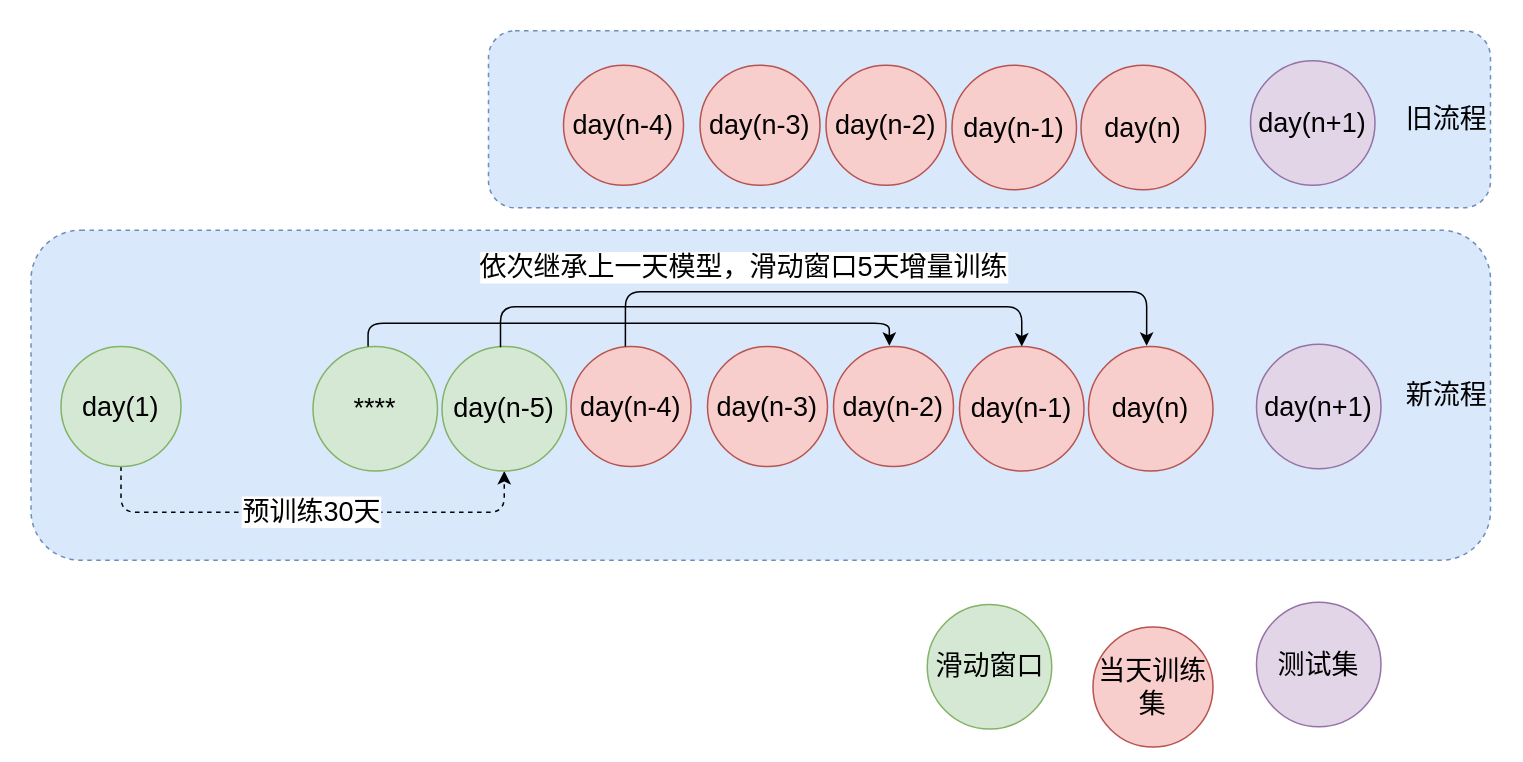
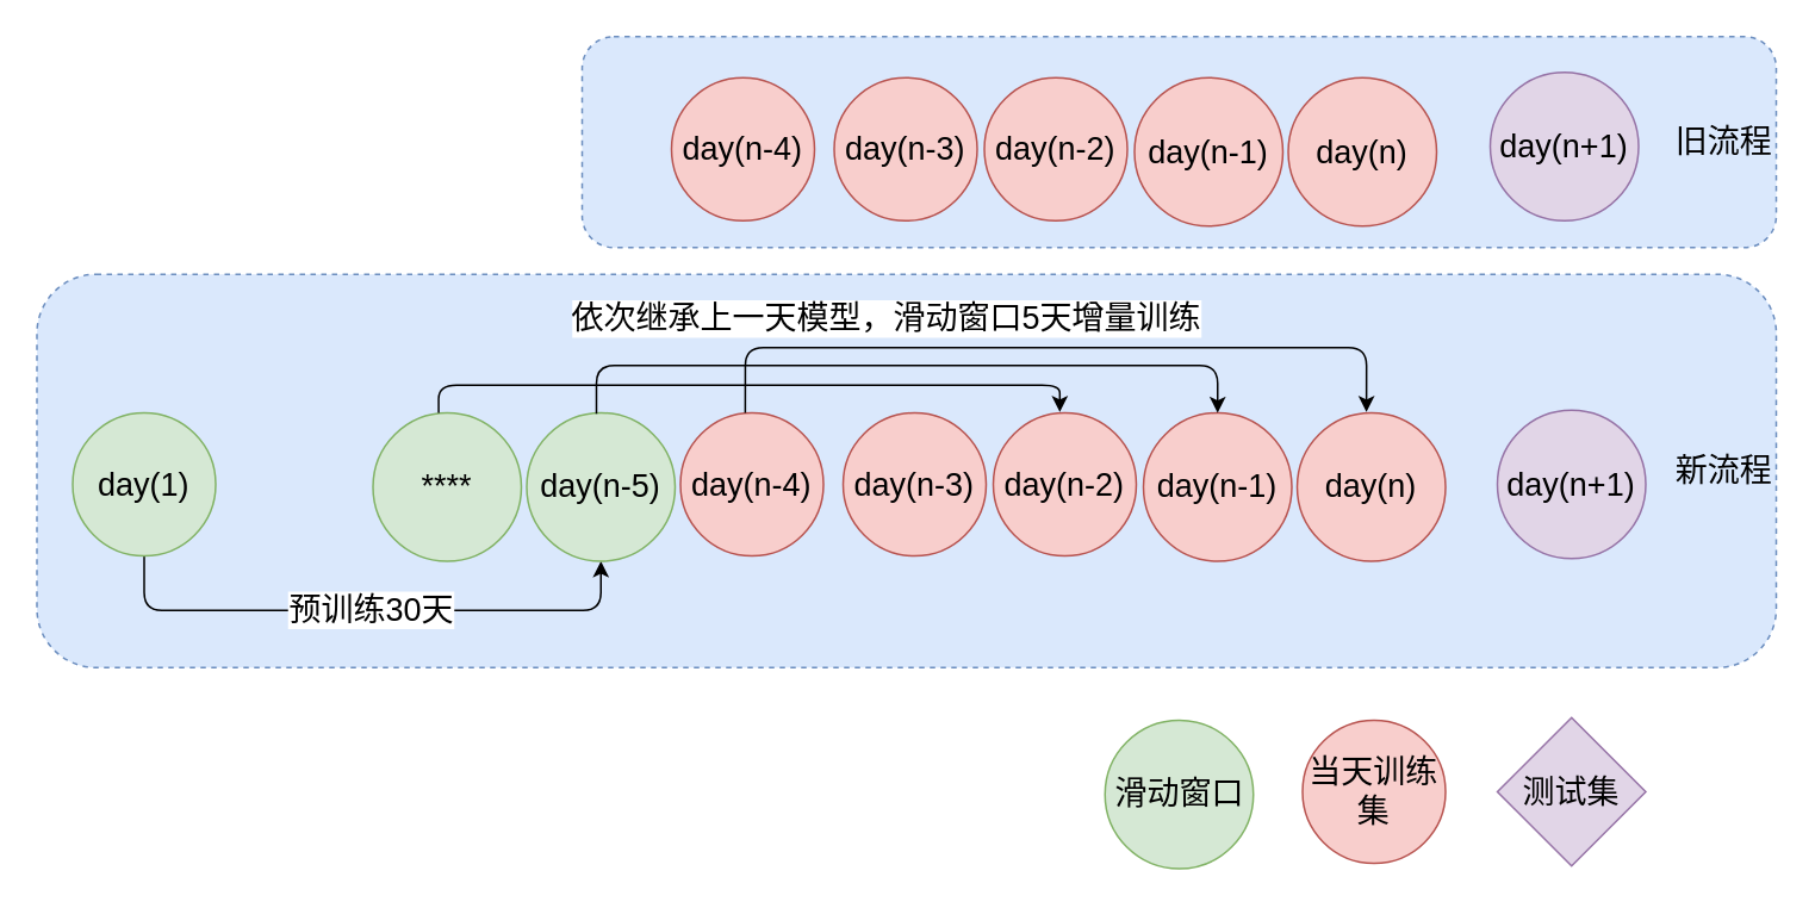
  <mxCell id="0" />
  <mxCell id="1" parent="0" />
  <mxCell id="2" value="新流程" style="rounded=1;whiteSpace=wrap;html=1;fontSize=18;verticalAlign=middle;fillColor=#dae8fc;strokeColor=#6c8ebf;dashed=1;align=right;" parent="1" vertex="1"><mxGeometry x="20" y="153" width="973" height="220" as="geometry" /></mxCell>
  <mxCell id="3" value="旧流程" style="rounded=1;whiteSpace=wrap;html=1;fontSize=18;verticalAlign=middle;fillColor=#dae8fc;strokeColor=#6c8ebf;dashed=1;align=right;" parent="1" vertex="1"><mxGeometry x="325" y="20" width="668" height="118" as="geometry" /></mxCell>
  <mxCell id="4" value="&lt;span&gt;day(n-4)&lt;/span&gt;" style="ellipse;whiteSpace=wrap;html=1;aspect=fixed;strokeColor=#b85450;fontSize=18;align=center;fillColor=#f8cecc;" parent="1" vertex="1"><mxGeometry x="375" y="43" width="80" height="80" as="geometry" /></mxCell>
  <mxCell id="5" value="&lt;span&gt;day(n-3)&lt;/span&gt;" style="ellipse;whiteSpace=wrap;html=1;aspect=fixed;strokeColor=#b85450;fontSize=18;align=center;fillColor=#f8cecc;" parent="1" vertex="1"><mxGeometry x="466" y="43" width="80" height="80" as="geometry" /></mxCell>
  <mxCell id="6" value="&lt;span&gt;day(n-2)&lt;/span&gt;" style="ellipse;whiteSpace=wrap;html=1;aspect=fixed;strokeColor=#b85450;fontSize=18;align=center;fillColor=#f8cecc;" parent="1" vertex="1"><mxGeometry x="550" y="43" width="80" height="80" as="geometry" /></mxCell>
  <mxCell id="7" value="&lt;span&gt;day(n-1)&lt;/span&gt;" style="ellipse;whiteSpace=wrap;html=1;aspect=fixed;strokeColor=#b85450;fontSize=18;align=center;fillColor=#f8cecc;" parent="1" vertex="1"><mxGeometry x="634" y="43" width="83" height="83" as="geometry" /></mxCell>
  <mxCell id="8" value="&lt;span&gt;day(n)&lt;/span&gt;" style="ellipse;whiteSpace=wrap;html=1;aspect=fixed;strokeColor=#b85450;fontSize=18;align=center;fillColor=#f8cecc;" parent="1" vertex="1"><mxGeometry x="720" y="43" width="83" height="83" as="geometry" /></mxCell>
- <mxCell id="9" value="预训练30天" style="edgeStyle=orthogonalEdgeStyle;rounded=1;orthogonalLoop=1;jettySize=auto;html=1;exitX=0.5;exitY=1;exitDx=0;exitDy=0;fontSize=18;entryX=0.5;entryY=1;entryDx=0;entryDy=0;dashed=1;" parent="1" source="10" target="12" edge="1"><mxGeometry relative="1" as="geometry"><Array as="points"><mxPoint x="80" y="341" /><mxPoint x="336" y="341" /></Array><mxPoint x="420" y="311" as="targetPoint" /></mxGeometry></mxCell>
+ <mxCell id="9" value="预训练30天" style="edgeStyle=orthogonalEdgeStyle;rounded=1;orthogonalLoop=1;jettySize=auto;html=1;exitX=0.5;exitY=1;exitDx=0;exitDy=0;fontSize=18;entryX=0.5;entryY=1;entryDx=0;entryDy=0;" parent="1" source="10" target="12" edge="1"><mxGeometry relative="1" as="geometry"><Array as="points"><mxPoint x="80" y="341" /><mxPoint x="336" y="341" /></Array><mxPoint x="420" y="311" as="targetPoint" /></mxGeometry></mxCell>
  <mxCell id="10" value="day(1)" style="ellipse;whiteSpace=wrap;html=1;aspect=fixed;strokeColor=#82b366;fontSize=18;align=center;fillColor=#d5e8d4;" parent="1" vertex="1"><mxGeometry x="40" y="230.5" width="80" height="80" as="geometry" /></mxCell>
  <mxCell id="11" value="****" style="ellipse;whiteSpace=wrap;html=1;aspect=fixed;strokeColor=#82b366;fontSize=18;align=center;fillColor=#d5e8d4;" parent="1" vertex="1"><mxGeometry x="208" y="230.5" width="83" height="83" as="geometry" /></mxCell>
  <mxCell id="12" value="day(n-5)" style="ellipse;whiteSpace=wrap;html=1;aspect=fixed;strokeColor=#82b366;fontSize=18;align=center;fillColor=#d5e8d4;" parent="1" vertex="1"><mxGeometry x="294" y="230.5" width="83" height="83" as="geometry" /></mxCell>
  <mxCell id="13" value="day(n-4)" style="ellipse;whiteSpace=wrap;html=1;aspect=fixed;fontSize=18;align=center;fillColor=#f8cecc;strokeColor=#b85450;" parent="1" vertex="1"><mxGeometry x="380" y="230.5" width="80" height="80" as="geometry" /></mxCell>
  <mxCell id="14" value="day(n-3)" style="ellipse;whiteSpace=wrap;html=1;aspect=fixed;strokeColor=#b85450;fontSize=18;align=center;fillColor=#f8cecc;" parent="1" vertex="1"><mxGeometry x="471" y="230.5" width="80" height="80" as="geometry" /></mxCell>
  <mxCell id="15" value="day(n-2)" style="ellipse;whiteSpace=wrap;html=1;aspect=fixed;strokeColor=#b85450;fontSize=18;align=center;fillColor=#f8cecc;" parent="1" vertex="1"><mxGeometry x="555" y="230.5" width="80" height="80" as="geometry" /></mxCell>
  <mxCell id="16" value="&lt;span&gt;day(n-1)&lt;/span&gt;" style="ellipse;whiteSpace=wrap;html=1;aspect=fixed;strokeColor=#b85450;fontSize=18;align=center;fillColor=#f8cecc;" parent="1" vertex="1"><mxGeometry x="639" y="230.5" width="83" height="83" as="geometry" /></mxCell>
  <mxCell id="17" value="&lt;span&gt;day(n)&lt;/span&gt;" style="ellipse;whiteSpace=wrap;html=1;aspect=fixed;fontSize=18;align=center;fillColor=#f8cecc;strokeColor=#B85450;" parent="1" vertex="1"><mxGeometry x="725" y="230.5" width="83" height="83" as="geometry" /></mxCell>
  <mxCell id="18" value="day(n+1)" style="ellipse;whiteSpace=wrap;html=1;aspect=fixed;strokeColor=#9673a6;fontSize=18;align=center;fillColor=#e1d5e7;" parent="1" vertex="1"><mxGeometry x="833" y="40" width="83" height="83" as="geometry" /></mxCell>
  <mxCell id="19" value="day(n+1)" style="ellipse;whiteSpace=wrap;html=1;aspect=fixed;strokeColor=#9673a6;fontSize=18;align=center;fillColor=#e1d5e7;" parent="1" vertex="1"><mxGeometry x="837" y="229" width="83" height="83" as="geometry" /></mxCell>
- <mxCell id="20" value="当天训练集" style="ellipse;whiteSpace=wrap;html=1;aspect=fixed;strokeColor=#b85450;fontSize=18;align=center;fillColor=#f8cecc;" parent="1" vertex="1"><mxGeometry x="728" y="417.5" width="80" height="80" as="geometry" /></mxCell>
- <mxCell id="21" value="测试集" style="ellipse;whiteSpace=wrap;html=1;aspect=fixed;strokeColor=#9673a6;fontSize=18;align=center;fillColor=#e1d5e7;" parent="1" vertex="1"><mxGeometry x="837" y="401" width="83" height="83" as="geometry" /></mxCell>
+ <mxCell id="20" value="当天训练集" style="ellipse;whiteSpace=wrap;html=1;aspect=fixed;strokeColor=#b85450;fontSize=18;align=center;fillColor=#f8cecc;" parent="1" vertex="1"><mxGeometry x="728" y="402.5" width="80" height="80" as="geometry" /></mxCell>
+ <mxCell id="21" value="测试集" style="rhombus;whiteSpace=wrap;html=1;aspect=fixed;strokeColor=#9673a6;fontSize=18;align=center;fillColor=#e1d5e7;" parent="1" vertex="1"><mxGeometry x="837" y="401" width="83" height="83" as="geometry" /></mxCell>
  <mxCell id="22" value="滑动窗口" style="ellipse;whiteSpace=wrap;html=1;aspect=fixed;strokeColor=#82b366;fontSize=18;align=center;fillColor=#d5e8d4;" parent="1" vertex="1"><mxGeometry x="617.5" y="402.5" width="83" height="83" as="geometry" /></mxCell>
  <mxCell id="23" value="" style="edgeStyle=orthogonalEdgeStyle;rounded=1;orthogonalLoop=1;jettySize=auto;html=1;fontSize=18;entryX=0.5;entryY=0;entryDx=0;entryDy=0;" parent="1" target="16" edge="1"><mxGeometry x="-0.848" y="84" relative="1" as="geometry"><Array as="points"><mxPoint x="333" y="204" /><mxPoint x="681" y="204" /></Array><mxPoint x="333" y="231" as="sourcePoint" /><mxPoint x="438.5" y="131" as="targetPoint" /><mxPoint x="-75" y="47" as="offset" /></mxGeometry></mxCell>
  <mxCell id="24" value="" style="edgeStyle=orthogonalEdgeStyle;rounded=1;orthogonalLoop=1;jettySize=auto;html=1;fontSize=18;entryX=0.5;entryY=0;entryDx=0;entryDy=0;" parent="1" edge="1"><mxGeometry x="-0.848" y="42" relative="1" as="geometry"><Array as="points"><mxPoint x="245" y="215" /><mxPoint x="592" y="215" /></Array><mxPoint x="244.72" y="230.5" as="sourcePoint" /><mxPoint x="592.22" y="230" as="targetPoint" /><mxPoint y="1" as="offset" /></mxGeometry></mxCell>
  <mxCell id="25" value="依次继承上一天模型，滑动窗口5天增量训练" style="edgeStyle=orthogonalEdgeStyle;rounded=1;orthogonalLoop=1;jettySize=auto;html=1;fontSize=18;entryX=0.5;entryY=0;entryDx=0;entryDy=0;" parent="1" edge="1"><mxGeometry x="-0.453" y="16" relative="1" as="geometry"><Array as="points"><mxPoint x="416" y="194" /><mxPoint x="764" y="194" /></Array><mxPoint x="416.25" y="230.5" as="sourcePoint" /><mxPoint x="763.75" y="230" as="targetPoint" /><mxPoint as="offset" /></mxGeometry></mxCell>
